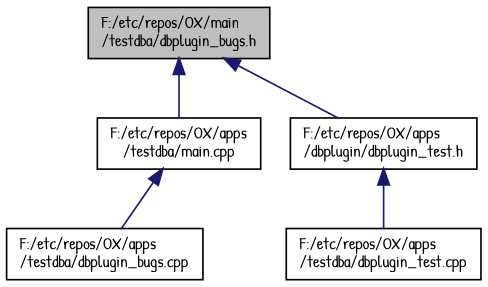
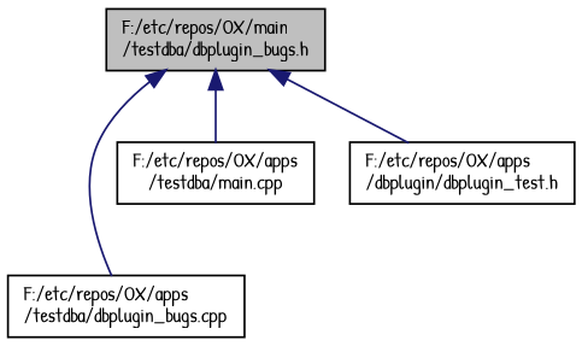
  digraph {
    fontname="Patrick Hand"
    node [color=black fillcolor=white fontname="Patrick Hand" fontsize=10 shape=record style=filled]
    edge [color=midnightblue dir=back fontname="Patrick Hand" fontsize=10 labelfontname=Helvetica labelfontsize=10 style=solid]
    n1 [fillcolor=grey75 fontcolor=black height=0.2 label="F:/etc/repos/OX/main\l/testdba/dbplugin_bugs.h" width=0.4]
    n2 [height=0.2 label="F:/etc/repos/OX/apps\l/testdba/dbplugin_bugs.cpp" width=0.4]
    n3 [height=0.2 label="F:/etc/repos/OX/apps\l/dbplugin/dbplugin_test.h" width=0.4]
    n4 [height=0.2 label="F:/etc/repos/OX/apps\l/testdba/main.cpp" width=0.4]
-   n5 [height=0.2 label="F:/etc/repos/OX/apps\l/testdba/dbplugin_test.cpp" width=0.4]
-   n4 -> n2
+   n1 -> n2
    n1 -> n3
    n1 -> n4
-   n3 -> n5
  }
